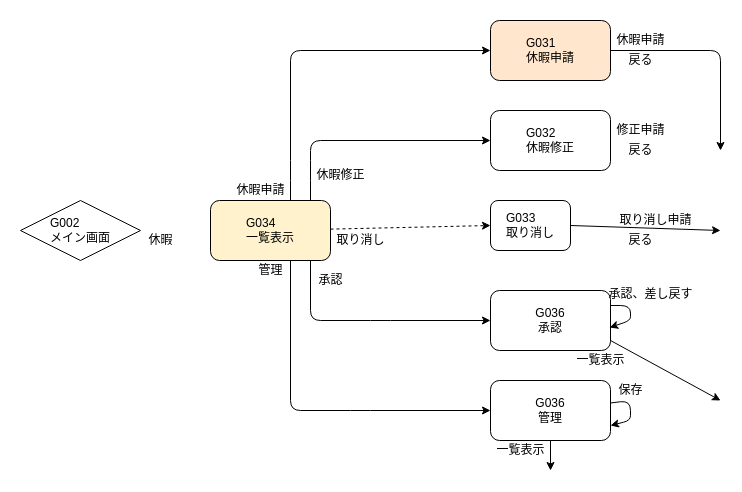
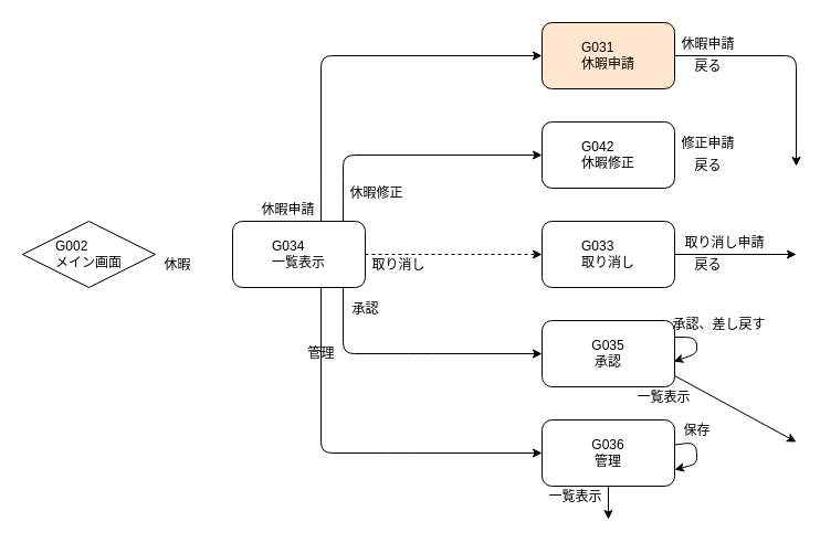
  <mxCell id="0" />
  <mxCell id="1" parent="0" />
  <mxCell id="2" value="" style="group" parent="1" vertex="1" connectable="0"><mxGeometry x="20" y="20" width="700" height="450" as="geometry" /></mxCell>
- <mxCell id="3" value="&lt;div style=&quot;text-align: left&quot;&gt;&lt;span&gt;G034&lt;/span&gt;&lt;/div&gt;一覧表示" style="rounded=1;whiteSpace=wrap;html=1;fillColor=#fff2cc;" parent="2" vertex="1"><mxGeometry x="190" y="180" width="120" height="60" as="geometry" /></mxCell>
- <mxCell id="4" value="G036&lt;br&gt;承認" style="rounded=1;whiteSpace=wrap;html=1;" parent="2" vertex="1"><mxGeometry x="470" y="270" width="120" height="60" as="geometry" /></mxCell>
+ <mxCell id="3" value="&lt;div style=&quot;text-align: left&quot;&gt;&lt;span&gt;G034&lt;/span&gt;&lt;/div&gt;一覧表示" style="rounded=1;whiteSpace=wrap;html=1;" parent="2" vertex="1"><mxGeometry x="190" y="180" width="120" height="60" as="geometry" /></mxCell>
+ <mxCell id="4" value="G035&lt;br&gt;承認" style="rounded=1;whiteSpace=wrap;html=1;" parent="2" vertex="1"><mxGeometry x="470" y="270" width="120" height="60" as="geometry" /></mxCell>
  <mxCell id="5" value="G036&lt;br&gt;管理" style="rounded=1;whiteSpace=wrap;html=1;" parent="2" vertex="1"><mxGeometry x="470" y="360" width="120" height="60" as="geometry" /></mxCell>
- <mxCell id="6" value="&lt;div style=&quot;text-align: left&quot;&gt;&lt;span&gt;G033&lt;/span&gt;&lt;/div&gt;取り消し" style="rounded=1;whiteSpace=wrap;html=1;" parent="2" vertex="1"><mxGeometry x="470" y="180" width="80" height="50" as="geometry" /></mxCell>
+ <mxCell id="6" value="&lt;div style=&quot;text-align: left&quot;&gt;&lt;span&gt;G033&lt;/span&gt;&lt;/div&gt;取り消し" style="rounded=1;whiteSpace=wrap;html=1;" parent="2" vertex="1"><mxGeometry x="470" y="180" width="120" height="60" as="geometry" /></mxCell>
  <mxCell id="7" value="&lt;div style=&quot;text-align: left&quot;&gt;&lt;span&gt;G031&lt;/span&gt;&lt;/div&gt;休暇申請" style="rounded=1;whiteSpace=wrap;html=1;fillColor=#ffe6cc;" parent="2" vertex="1"><mxGeometry x="470" width="120" height="60" as="geometry" /></mxCell>
  <mxCell id="8" value="&lt;div style=&quot;text-align: left&quot;&gt;&lt;span&gt;G002&lt;/span&gt;&lt;/div&gt;メイン画面" style="rhombus;whiteSpace=wrap;html=1;" parent="2" vertex="1"><mxGeometry y="180" width="120" height="60" as="geometry" /></mxCell>
- <mxCell id="9" value="&lt;div style=&quot;text-align: left&quot;&gt;&lt;span&gt;G032&lt;/span&gt;&lt;/div&gt;休暇修正" style="rounded=1;whiteSpace=wrap;html=1;" parent="2" vertex="1"><mxGeometry x="470" y="90" width="120" height="60" as="geometry" /></mxCell>
+ <mxCell id="9" value="&lt;div style=&quot;text-align: left&quot;&gt;&lt;span&gt;G042&lt;/span&gt;&lt;/div&gt;休暇修正" style="rounded=1;whiteSpace=wrap;html=1;" parent="2" vertex="1"><mxGeometry x="470" y="90" width="120" height="60" as="geometry" /></mxCell>
  <mxCell id="10" value="休暇" style="text;html=1;align=center;verticalAlign=middle;resizable=0;points=[];autosize=1;" parent="2" vertex="1"><mxGeometry x="120" y="210" width="40" height="20" as="geometry" /></mxCell>
  <mxCell id="11" value="" style="endArrow=classic;html=1;entryX=0;entryY=0.5;entryDx=0;entryDy=0;" parent="2" target="7" edge="1"><mxGeometry width="50" height="50" relative="1" as="geometry"><mxPoint x="270" y="180" as="sourcePoint" /><mxPoint x="330" y="-30" as="targetPoint" /><Array as="points"><mxPoint x="270" y="150" /><mxPoint x="270" y="30" /></Array></mxGeometry></mxCell>
  <mxCell id="12" value="休暇申請" style="text;html=1;align=center;verticalAlign=middle;resizable=0;points=[];autosize=1;" parent="2" vertex="1"><mxGeometry x="210" y="160" width="60" height="20" as="geometry" /></mxCell>
  <mxCell id="13" value="" style="endArrow=classic;html=1;entryX=0;entryY=0.5;entryDx=0;entryDy=0;" parent="2" target="9" edge="1"><mxGeometry width="50" height="50" relative="1" as="geometry"><mxPoint x="290" y="180" as="sourcePoint" /><mxPoint x="250" y="109.289" as="targetPoint" /><Array as="points"><mxPoint x="290" y="150" /><mxPoint x="290" y="120" /></Array></mxGeometry></mxCell>
  <mxCell id="14" value="休暇修正" style="text;html=1;align=center;verticalAlign=middle;resizable=0;points=[];autosize=1;" parent="2" vertex="1"><mxGeometry x="290" y="145" width="60" height="20" as="geometry" /></mxCell>
  <mxCell id="15" value="" style="endArrow=classic;html=1;entryX=0;entryY=0.5;entryDx=0;entryDy=0;dashed=1;" parent="2" source="3" target="6" edge="1"><mxGeometry width="50" height="50" relative="1" as="geometry"><mxPoint x="310" y="260" as="sourcePoint" /><mxPoint x="380.711" y="210" as="targetPoint" /></mxGeometry></mxCell>
  <mxCell id="16" value="取り消し" style="text;html=1;align=center;verticalAlign=middle;resizable=0;points=[];autosize=1;" parent="2" vertex="1"><mxGeometry x="310" y="210" width="60" height="20" as="geometry" /></mxCell>
  <mxCell id="17" value="" style="endArrow=classic;html=1;entryX=0;entryY=0.5;entryDx=0;entryDy=0;" parent="2" target="4" edge="1"><mxGeometry width="50" height="50" relative="1" as="geometry"><mxPoint x="290" y="240" as="sourcePoint" /><mxPoint x="250" y="310.711" as="targetPoint" /><Array as="points"><mxPoint x="290" y="300" /><mxPoint x="360" y="300" /></Array></mxGeometry></mxCell>
  <mxCell id="18" value="" style="endArrow=classic;html=1;entryX=0;entryY=0.5;entryDx=0;entryDy=0;" parent="2" target="5" edge="1"><mxGeometry width="50" height="50" relative="1" as="geometry"><mxPoint x="270" y="240" as="sourcePoint" /><mxPoint x="250" y="310.711" as="targetPoint" /><Array as="points"><mxPoint x="270" y="390" /><mxPoint x="340" y="390" /></Array></mxGeometry></mxCell>
  <mxCell id="19" value="承認" style="text;html=1;align=center;verticalAlign=middle;resizable=0;points=[];autosize=1;" parent="2" vertex="1"><mxGeometry x="290" y="250" width="40" height="20" as="geometry" /></mxCell>
- <mxCell id="20" value="管理" style="text;html=1;align=center;verticalAlign=middle;resizable=0;points=[];autosize=1;" parent="2" vertex="1"><mxGeometry x="230" y="240" width="40" height="20" as="geometry" /></mxCell>
+ <mxCell id="20" value="管理" style="text;html=1;align=center;verticalAlign=middle;resizable=0;points=[];autosize=1;" parent="2" vertex="1"><mxGeometry x="250" y="290" width="40" height="20" as="geometry" /></mxCell>
  <mxCell id="21" value="休暇申請" style="text;html=1;align=center;verticalAlign=middle;resizable=0;points=[];autosize=1;" parent="2" vertex="1"><mxGeometry x="590" y="10" width="60" height="20" as="geometry" /></mxCell>
  <mxCell id="22" value="修正申請" style="text;html=1;align=center;verticalAlign=middle;resizable=0;points=[];autosize=1;" parent="2" vertex="1"><mxGeometry x="590" y="100" width="60" height="20" as="geometry" /></mxCell>
  <mxCell id="23" value="" style="endArrow=classic;html=1;exitX=1;exitY=0.5;exitDx=0;exitDy=0;" parent="2" source="6" edge="1"><mxGeometry width="50" height="50" relative="1" as="geometry"><mxPoint x="590" y="230" as="sourcePoint" /><mxPoint x="700" y="210" as="targetPoint" /></mxGeometry></mxCell>
  <mxCell id="24" value="取り消し申請" style="text;html=1;align=center;verticalAlign=middle;resizable=0;points=[];autosize=1;" parent="2" vertex="1"><mxGeometry x="590" y="190" width="90" height="20" as="geometry" /></mxCell>
  <mxCell id="25" value="一覧表示" style="text;html=1;align=center;verticalAlign=middle;resizable=0;points=[];autosize=1;" parent="2" vertex="1"><mxGeometry x="550" y="330" width="60" height="20" as="geometry" /></mxCell>
  <mxCell id="26" value="" style="endArrow=classic;html=1;exitX=0.5;exitY=1;exitDx=0;exitDy=0;" parent="2" source="5" edge="1"><mxGeometry width="50" height="50" relative="1" as="geometry"><mxPoint x="520" y="470" as="sourcePoint" /><mxPoint x="530" y="450" as="targetPoint" /></mxGeometry></mxCell>
  <mxCell id="27" value="承認、差し戻す" style="text;html=1;align=center;verticalAlign=middle;resizable=0;points=[];autosize=1;" parent="2" vertex="1"><mxGeometry x="580" y="264" width="100" height="20" as="geometry" /></mxCell>
  <mxCell id="28" value="" style="endArrow=classic;html=1;" parent="2" edge="1"><mxGeometry width="50" height="50" relative="1" as="geometry"><mxPoint x="590" y="320" as="sourcePoint" /><mxPoint x="700" y="380" as="targetPoint" /></mxGeometry></mxCell>
  <mxCell id="29" value="一覧表示" style="text;html=1;align=center;verticalAlign=middle;resizable=0;points=[];autosize=1;" parent="2" vertex="1"><mxGeometry x="470" y="420" width="60" height="20" as="geometry" /></mxCell>
  <mxCell id="30" value="" style="endArrow=classic;html=1;exitX=1;exitY=0.25;exitDx=0;exitDy=0;entryX=0.993;entryY=0.617;entryDx=0;entryDy=0;entryPerimeter=0;" parent="2" source="4" target="4" edge="1"><mxGeometry width="50" height="50" relative="1" as="geometry"><mxPoint x="590" y="320" as="sourcePoint" /><mxPoint x="640" y="270" as="targetPoint" /><Array as="points"><mxPoint x="610" y="285" /><mxPoint x="610" y="300" /></Array></mxGeometry></mxCell>
  <mxCell id="31" value="" style="endArrow=classic;html=1;" parent="2" source="7" edge="1"><mxGeometry width="50" height="50" relative="1" as="geometry"><mxPoint x="590" y="80" as="sourcePoint" /><mxPoint x="700" y="130" as="targetPoint" /><Array as="points"><mxPoint x="700" y="30" /></Array></mxGeometry></mxCell>
  <mxCell id="32" value="" style="endArrow=classic;html=1;entryX=1;entryY=0.75;entryDx=0;entryDy=0;" parent="2" source="5" target="5" edge="1"><mxGeometry width="50" height="50" relative="1" as="geometry"><mxPoint x="580" y="420" as="sourcePoint" /><mxPoint x="630" y="370" as="targetPoint" /></mxGeometry></mxCell>
  <mxCell id="33" value="保存" style="text;html=1;align=center;verticalAlign=middle;resizable=0;points=[];autosize=1;" parent="2" vertex="1"><mxGeometry x="590" y="360" width="40" height="20" as="geometry" /></mxCell>
  <mxCell id="34" value="戻る" style="text;html=1;align=center;verticalAlign=middle;resizable=0;points=[];autosize=1;" parent="2" vertex="1"><mxGeometry x="600" y="30" width="40" height="20" as="geometry" /></mxCell>
  <mxCell id="35" value="戻る" style="text;html=1;align=center;verticalAlign=middle;resizable=0;points=[];autosize=1;" parent="2" vertex="1"><mxGeometry x="600" y="120" width="40" height="20" as="geometry" /></mxCell>
  <mxCell id="36" value="戻る" style="text;html=1;align=center;verticalAlign=middle;resizable=0;points=[];autosize=1;" parent="2" vertex="1"><mxGeometry x="600" y="210" width="40" height="20" as="geometry" /></mxCell>
